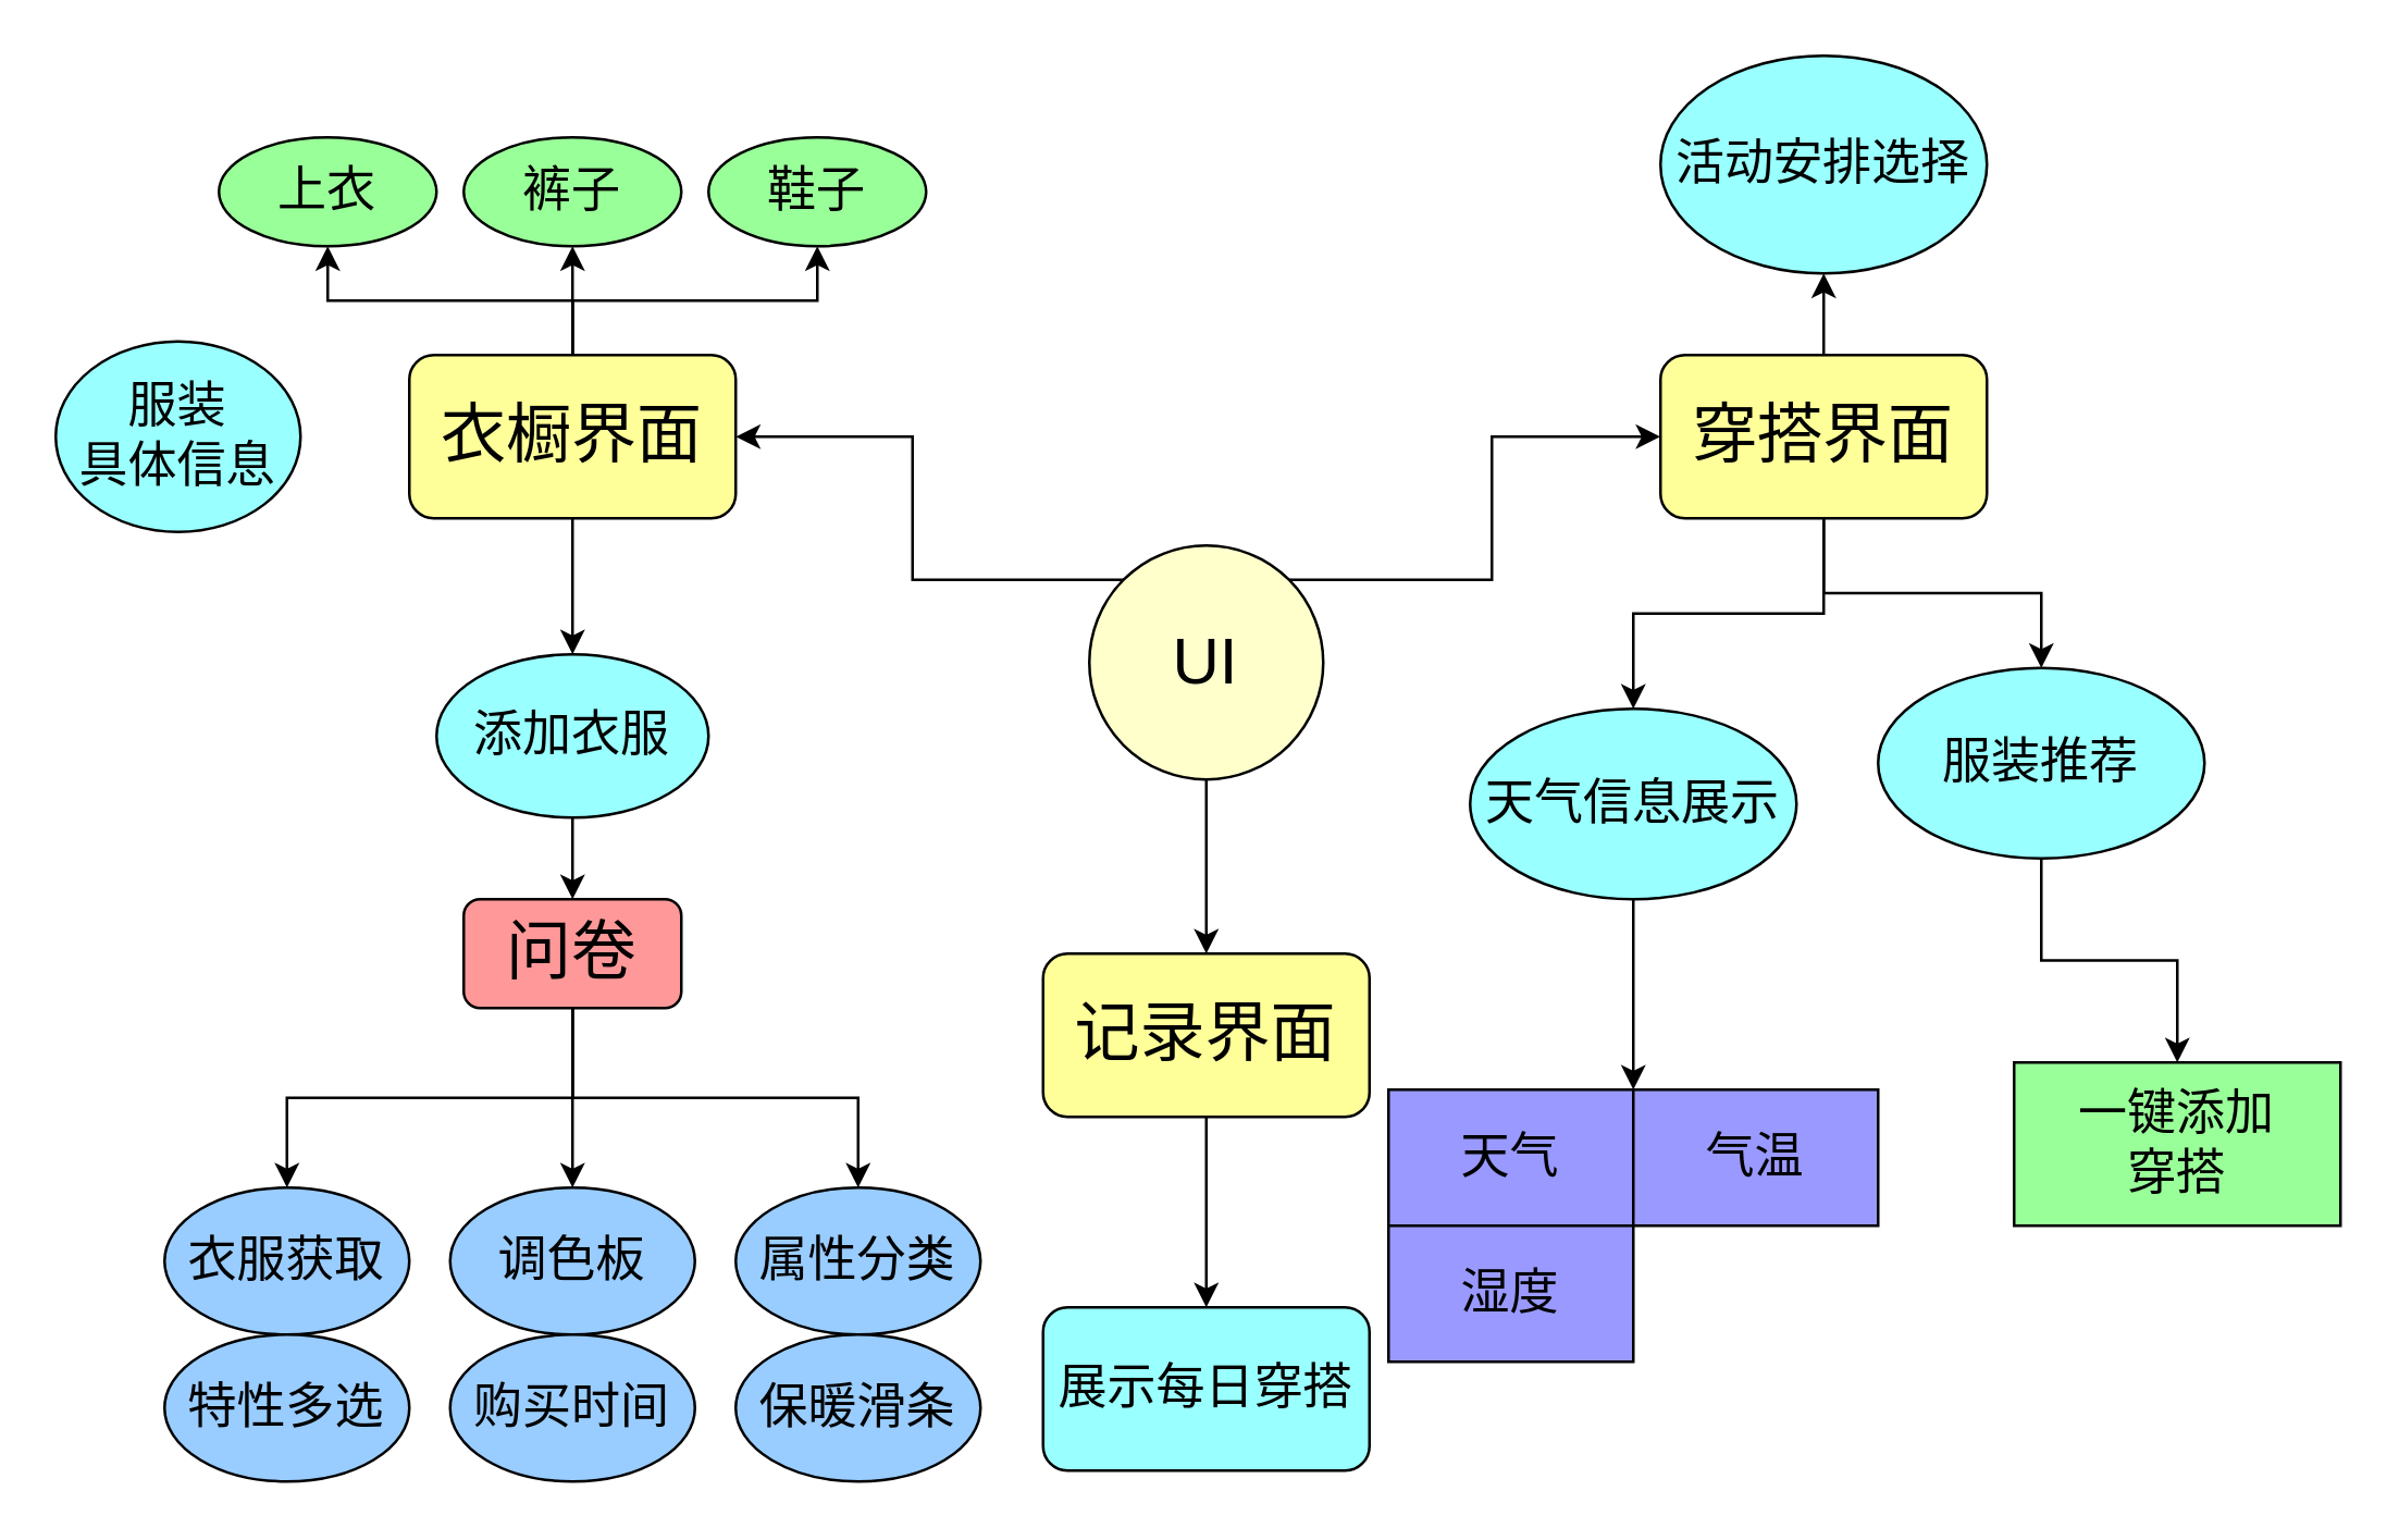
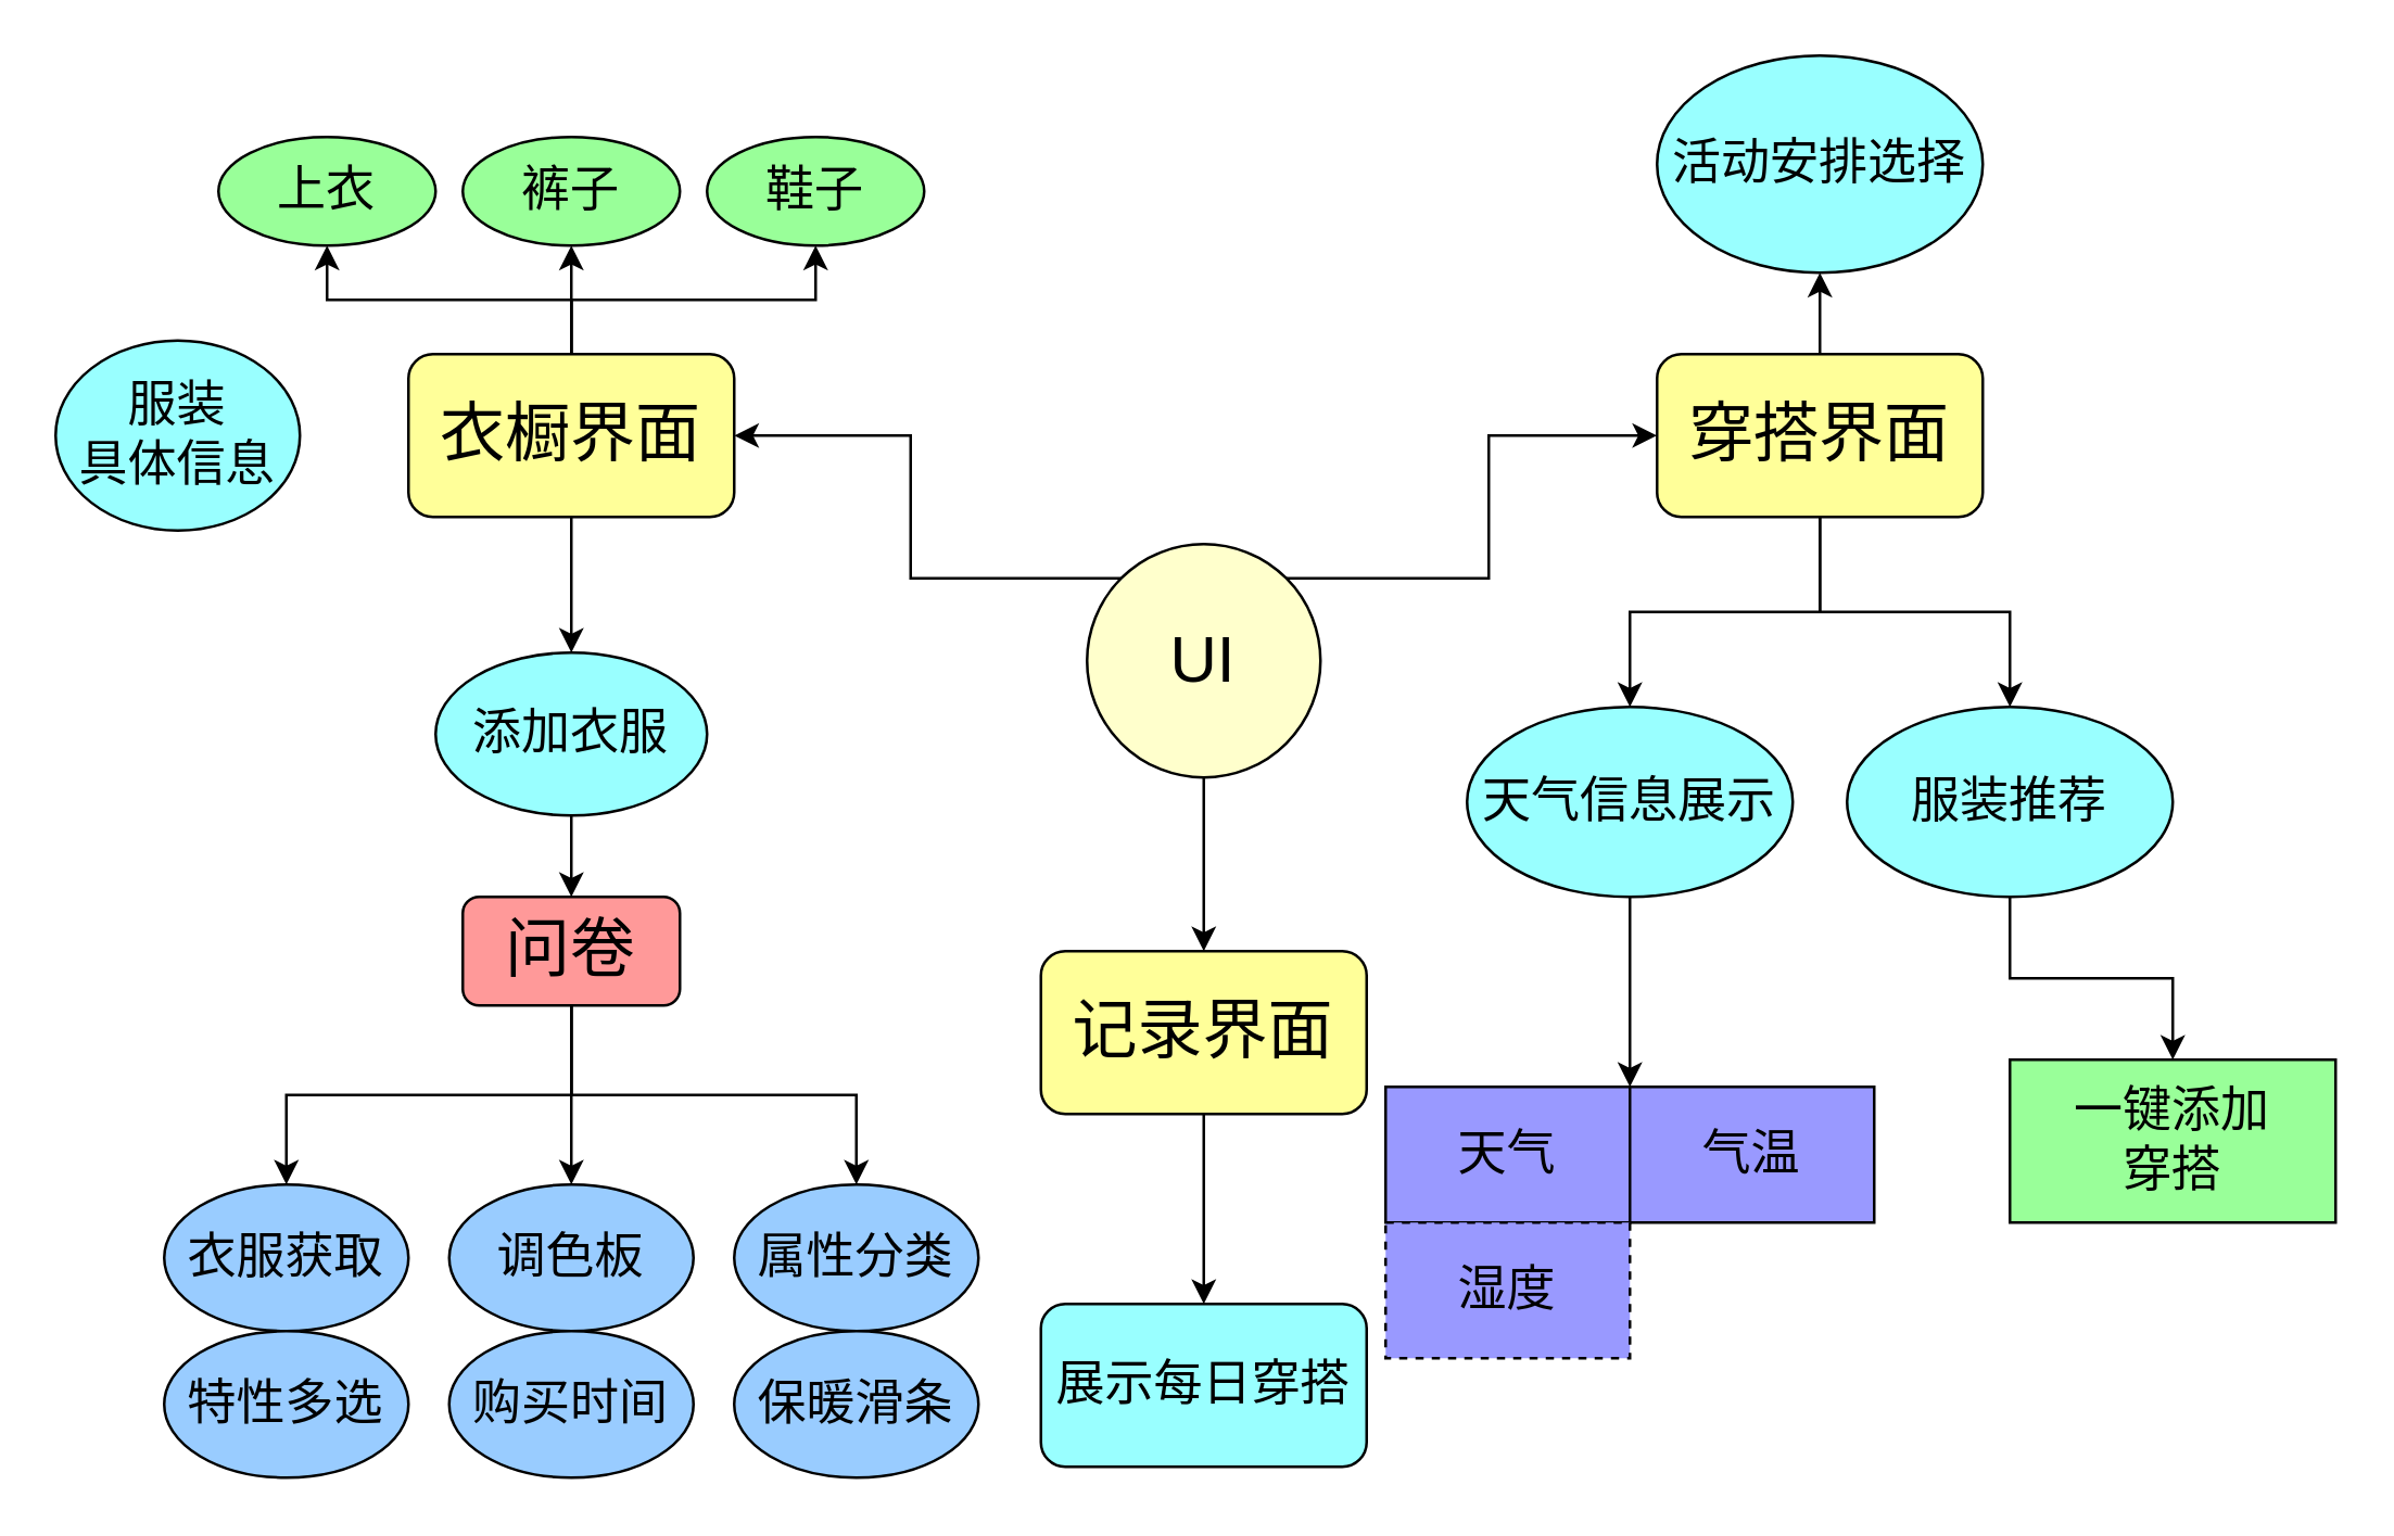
  <mxCell id="0" />
  <mxCell id="1" parent="0" />
  <mxCell id="2" style="edgeStyle=orthogonalEdgeStyle;rounded=0;orthogonalLoop=1;jettySize=auto;html=1;exitX=1;exitY=0;exitDx=0;exitDy=0;entryX=0;entryY=0.5;entryDx=0;entryDy=0;" edge="1" parent="1" source="5" target="8"><mxGeometry relative="1" as="geometry" /></mxCell>
  <mxCell id="3" style="edgeStyle=orthogonalEdgeStyle;rounded=0;orthogonalLoop=1;jettySize=auto;html=1;exitX=0;exitY=0;exitDx=0;exitDy=0;entryX=1;entryY=0.5;entryDx=0;entryDy=0;" edge="1" parent="1" source="5" target="13"><mxGeometry relative="1" as="geometry" /></mxCell>
  <mxCell id="4" style="edgeStyle=orthogonalEdgeStyle;rounded=0;orthogonalLoop=1;jettySize=auto;html=1;exitX=0.5;exitY=1;exitDx=0;exitDy=0;entryX=0.5;entryY=0;entryDx=0;entryDy=0;" edge="1" parent="1" source="5" target="16"><mxGeometry relative="1" as="geometry" /></mxCell>
  <mxCell id="5" value="&lt;font style=&quot;font-size: 24px;&quot;&gt;UI&lt;/font&gt;" style="ellipse;whiteSpace=wrap;html=1;aspect=fixed;fillColor=#FFFFCC;" vertex="1" parent="1"><mxGeometry x="400" y="200" width="86" height="86" as="geometry" /></mxCell>
  <mxCell id="6" style="edgeStyle=orthogonalEdgeStyle;rounded=0;orthogonalLoop=1;jettySize=auto;html=1;exitX=0.5;exitY=1;exitDx=0;exitDy=0;entryX=0.5;entryY=0;entryDx=0;entryDy=0;" edge="1" parent="1" source="16" target="33"><mxGeometry relative="1" as="geometry" /></mxCell>
  <mxCell id="7" style="edgeStyle=orthogonalEdgeStyle;rounded=0;orthogonalLoop=1;jettySize=auto;html=1;exitX=0.5;exitY=0;exitDx=0;exitDy=0;entryX=0.5;entryY=1;entryDx=0;entryDy=0;" edge="1" parent="1" source="8" target="39"><mxGeometry relative="1" as="geometry" /></mxCell>
  <mxCell id="8" value="&lt;font style=&quot;font-size: 24px;&quot;&gt;穿搭界面&lt;/font&gt;" style="rounded=1;whiteSpace=wrap;html=1;fillColor=#FFFF99;" vertex="1" parent="1"><mxGeometry x="610" y="130" width="120" height="60" as="geometry" /></mxCell>
  <mxCell id="9" style="edgeStyle=orthogonalEdgeStyle;rounded=0;orthogonalLoop=1;jettySize=auto;html=1;exitX=0.5;exitY=0;exitDx=0;exitDy=0;entryX=0.5;entryY=1;entryDx=0;entryDy=0;" edge="1" parent="1" source="13" target="17"><mxGeometry relative="1" as="geometry" /></mxCell>
  <mxCell id="10" style="edgeStyle=orthogonalEdgeStyle;rounded=0;orthogonalLoop=1;jettySize=auto;html=1;exitX=0.5;exitY=0;exitDx=0;exitDy=0;entryX=0.5;entryY=1;entryDx=0;entryDy=0;" edge="1" parent="1" source="13" target="18"><mxGeometry relative="1" as="geometry" /></mxCell>
  <mxCell id="11" style="edgeStyle=orthogonalEdgeStyle;rounded=0;orthogonalLoop=1;jettySize=auto;html=1;exitX=0.5;exitY=0;exitDx=0;exitDy=0;entryX=0.5;entryY=1;entryDx=0;entryDy=0;" edge="1" parent="1" source="13" target="19"><mxGeometry relative="1" as="geometry" /></mxCell>
  <mxCell id="12" style="edgeStyle=orthogonalEdgeStyle;rounded=0;orthogonalLoop=1;jettySize=auto;html=1;exitX=0.5;exitY=1;exitDx=0;exitDy=0;entryX=0.5;entryY=0;entryDx=0;entryDy=0;" edge="1" parent="1" source="13" target="21"><mxGeometry relative="1" as="geometry" /></mxCell>
  <mxCell id="13" value="&lt;font style=&quot;font-size: 24px;&quot;&gt;衣橱界面&lt;/font&gt;" style="rounded=1;whiteSpace=wrap;html=1;fillColor=#FFFF99;" vertex="1" parent="1"><mxGeometry x="150" y="130" width="120" height="60" as="geometry" /></mxCell>
  <mxCell id="14" style="edgeStyle=orthogonalEdgeStyle;rounded=0;orthogonalLoop=1;jettySize=auto;html=1;exitX=0.5;exitY=1;exitDx=0;exitDy=0;entryX=0.5;entryY=0;entryDx=0;entryDy=0;" edge="1" parent="1" source="8" target="35"><mxGeometry relative="1" as="geometry" /></mxCell>
  <mxCell id="15" style="edgeStyle=orthogonalEdgeStyle;rounded=0;orthogonalLoop=1;jettySize=auto;html=1;entryX=0.5;entryY=0;entryDx=0;entryDy=0;" edge="1" parent="1" source="8" target="37"><mxGeometry relative="1" as="geometry" /></mxCell>
  <mxCell id="16" value="&lt;font style=&quot;font-size: 24px;&quot;&gt;记录界面&lt;/font&gt;" style="rounded=1;whiteSpace=wrap;html=1;fillColor=#FFFF99;" vertex="1" parent="1"><mxGeometry x="383" y="350" width="120" height="60" as="geometry" /></mxCell>
  <mxCell id="17" value="&lt;font style=&quot;font-size: 18px;&quot;&gt;上衣&lt;/font&gt;" style="ellipse;whiteSpace=wrap;html=1;fillColor=#99FF99;" vertex="1" parent="1"><mxGeometry x="80" y="50" width="80" height="40" as="geometry" /></mxCell>
  <mxCell id="18" value="&lt;font style=&quot;font-size: 18px;&quot;&gt;裤子&lt;/font&gt;" style="ellipse;whiteSpace=wrap;html=1;fillColor=#99FF99;" vertex="1" parent="1"><mxGeometry x="170" y="50" width="80" height="40" as="geometry" /></mxCell>
  <mxCell id="19" value="&lt;span style=&quot;font-size: 18px;&quot;&gt;鞋子&lt;/span&gt;" style="ellipse;whiteSpace=wrap;html=1;fillColor=#99FF99;" vertex="1" parent="1"><mxGeometry x="260" y="50" width="80" height="40" as="geometry" /></mxCell>
  <mxCell id="20" style="edgeStyle=orthogonalEdgeStyle;rounded=0;orthogonalLoop=1;jettySize=auto;html=1;exitX=0.5;exitY=1;exitDx=0;exitDy=0;entryX=0.5;entryY=0;entryDx=0;entryDy=0;" edge="1" parent="1" source="21" target="25"><mxGeometry relative="1" as="geometry" /></mxCell>
  <mxCell id="21" value="&lt;font style=&quot;font-size: 18px;&quot;&gt;添加衣服&lt;/font&gt;" style="ellipse;whiteSpace=wrap;html=1;fillColor=#99FFFF;" vertex="1" parent="1"><mxGeometry x="160" y="240" width="100" height="60" as="geometry" /></mxCell>
  <mxCell id="22" style="edgeStyle=orthogonalEdgeStyle;rounded=0;orthogonalLoop=1;jettySize=auto;html=1;exitX=0.5;exitY=1;exitDx=0;exitDy=0;" edge="1" parent="1" source="25" target="26"><mxGeometry relative="1" as="geometry" /></mxCell>
  <mxCell id="23" style="edgeStyle=orthogonalEdgeStyle;rounded=0;orthogonalLoop=1;jettySize=auto;html=1;exitX=0.5;exitY=1;exitDx=0;exitDy=0;entryX=0.5;entryY=0;entryDx=0;entryDy=0;" edge="1" parent="1" source="25" target="27"><mxGeometry relative="1" as="geometry" /></mxCell>
  <mxCell id="24" style="edgeStyle=orthogonalEdgeStyle;rounded=0;orthogonalLoop=1;jettySize=auto;html=1;exitX=0.5;exitY=1;exitDx=0;exitDy=0;entryX=0.5;entryY=0;entryDx=0;entryDy=0;" edge="1" parent="1" source="25" target="28"><mxGeometry relative="1" as="geometry" /></mxCell>
  <mxCell id="25" value="&lt;font style=&quot;font-size: 24px;&quot;&gt;问卷&lt;/font&gt;" style="rounded=1;whiteSpace=wrap;html=1;fillColor=#FF9999;" vertex="1" parent="1"><mxGeometry x="170" y="330" width="80" height="40" as="geometry" /></mxCell>
  <mxCell id="26" value="&lt;font style=&quot;font-size: 18px;&quot;&gt;衣服获取&lt;/font&gt;" style="ellipse;whiteSpace=wrap;html=1;fillColor=#99CCFF;" vertex="1" parent="1"><mxGeometry x="60" y="436" width="90" height="54" as="geometry" /></mxCell>
  <mxCell id="27" value="&lt;font style=&quot;font-size: 18px;&quot;&gt;调色板&lt;/font&gt;" style="ellipse;whiteSpace=wrap;html=1;fillColor=#99CCFF;" vertex="1" parent="1"><mxGeometry x="165" y="436" width="90" height="54" as="geometry" /></mxCell>
  <mxCell id="28" value="&lt;font style=&quot;font-size: 18px;&quot;&gt;属性分类&lt;/font&gt;" style="ellipse;whiteSpace=wrap;html=1;fillColor=#99CCFF;" vertex="1" parent="1"><mxGeometry x="270" y="436" width="90" height="54" as="geometry" /></mxCell>
  <mxCell id="29" value="&lt;font style=&quot;font-size: 18px;&quot;&gt;特性多选&lt;/font&gt;" style="ellipse;whiteSpace=wrap;html=1;fillColor=#99CCFF;" vertex="1" parent="1"><mxGeometry x="60" y="490" width="90" height="54" as="geometry" /></mxCell>
  <mxCell id="30" value="&lt;font style=&quot;font-size: 18px;&quot;&gt;购买时间&lt;/font&gt;" style="ellipse;whiteSpace=wrap;html=1;fillColor=#99CCFF;" vertex="1" parent="1"><mxGeometry x="165" y="490" width="90" height="54" as="geometry" /></mxCell>
  <mxCell id="31" value="&lt;span style=&quot;font-size: 18px;&quot;&gt;保暖滑条&lt;/span&gt;" style="ellipse;whiteSpace=wrap;html=1;fillColor=#99CCFF;" vertex="1" parent="1"><mxGeometry x="270" y="490" width="90" height="54" as="geometry" /></mxCell>
  <mxCell id="32" style="edgeStyle=orthogonalEdgeStyle;rounded=0;orthogonalLoop=1;jettySize=auto;html=1;exitX=0.5;exitY=1;exitDx=0;exitDy=0;" edge="1" parent="1" source="30" target="30"><mxGeometry relative="1" as="geometry" /></mxCell>
  <mxCell id="33" value="&lt;font style=&quot;font-size: 18px;&quot;&gt;展示每日穿搭&lt;/font&gt;" style="rounded=1;whiteSpace=wrap;html=1;fillColor=#99FFFF;" vertex="1" parent="1"><mxGeometry x="383" y="480" width="120" height="60" as="geometry" /></mxCell>
  <mxCell id="34" style="edgeStyle=orthogonalEdgeStyle;rounded=0;orthogonalLoop=1;jettySize=auto;html=1;exitX=0.5;exitY=1;exitDx=0;exitDy=0;entryX=0.5;entryY=0;entryDx=0;entryDy=0;" edge="1" parent="1" source="35"><mxGeometry relative="1" as="geometry"><mxPoint x="600" y="400" as="targetPoint" /></mxGeometry></mxCell>
  <mxCell id="35" value="&lt;font style=&quot;font-size: 18px;&quot;&gt;天气信息展示&lt;/font&gt;" style="ellipse;whiteSpace=wrap;html=1;fillColor=#99FFFF;" vertex="1" parent="1"><mxGeometry x="540" y="260" width="120" height="70" as="geometry" /></mxCell>
  <mxCell id="36" style="edgeStyle=orthogonalEdgeStyle;rounded=0;orthogonalLoop=1;jettySize=auto;html=1;exitX=0.5;exitY=1;exitDx=0;exitDy=0;entryX=0.5;entryY=0;entryDx=0;entryDy=0;" edge="1" parent="1" source="37" target="40"><mxGeometry relative="1" as="geometry" /></mxCell>
- <mxCell id="37" value="&lt;font style=&quot;font-size: 18px;&quot;&gt;服装推荐&lt;/font&gt;" style="ellipse;whiteSpace=wrap;html=1;fillColor=#99FFFF;" vertex="1" parent="1"><mxGeometry x="690" y="245" width="120" height="70" as="geometry" /></mxCell>
+ <mxCell id="37" value="&lt;font style=&quot;font-size: 18px;&quot;&gt;服装推荐&lt;/font&gt;" style="ellipse;whiteSpace=wrap;html=1;fillColor=#99FFFF;" vertex="1" parent="1"><mxGeometry x="680" y="260" width="120" height="70" as="geometry" /></mxCell>
  <mxCell id="38" value="&lt;font style=&quot;font-size: 18px;&quot;&gt;服装&lt;br&gt;具体信息&lt;/font&gt;" style="ellipse;whiteSpace=wrap;html=1;fillColor=#99FFFF;" vertex="1" parent="1"><mxGeometry x="20" y="125" width="90" height="70" as="geometry" /></mxCell>
  <mxCell id="39" value="&lt;font style=&quot;font-size: 18px;&quot;&gt;活动安排选择&lt;/font&gt;" style="ellipse;whiteSpace=wrap;html=1;fillColor=#99FFFF;" vertex="1" parent="1"><mxGeometry x="610" y="20" width="120" height="80" as="geometry" /></mxCell>
  <mxCell id="40" value="&lt;font style=&quot;font-size: 18px;&quot;&gt;一键添加&lt;br&gt;穿搭&lt;/font&gt;" style="rounded=0;whiteSpace=wrap;html=1;fillColor=#99FF99;" vertex="1" parent="1"><mxGeometry x="740" y="390" width="120" height="60" as="geometry" /></mxCell>
  <mxCell id="41" value="&lt;font style=&quot;font-size: 18px;&quot;&gt;天气&lt;/font&gt;" style="rounded=0;whiteSpace=wrap;html=1;fillColor=#9999FF;" vertex="1" parent="1"><mxGeometry x="510" y="400" width="90" height="50" as="geometry" /></mxCell>
  <mxCell id="42" value="&lt;font style=&quot;font-size: 18px;&quot;&gt;气温&lt;/font&gt;" style="rounded=0;whiteSpace=wrap;html=1;fillColor=#9999FF;" vertex="1" parent="1"><mxGeometry x="600" y="400" width="90" height="50" as="geometry" /></mxCell>
- <mxCell id="43" value="&lt;font style=&quot;font-size: 18px;&quot;&gt;湿度&lt;/font&gt;" style="rounded=0;whiteSpace=wrap;html=1;fillColor=#9999FF;" vertex="1" parent="1"><mxGeometry x="510" y="450" width="90" height="50" as="geometry" /></mxCell>
+ <mxCell id="43" value="&lt;font style=&quot;font-size: 18px;&quot;&gt;湿度&lt;/font&gt;" style="rounded=0;whiteSpace=wrap;html=1;fillColor=#9999FF;dashed=1;" vertex="1" parent="1"><mxGeometry x="510" y="450" width="90" height="50" as="geometry" /></mxCell>
